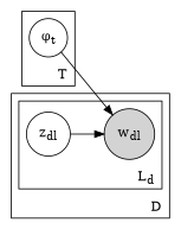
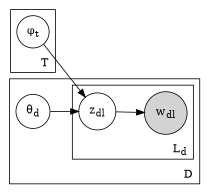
  digraph {
    rankdir=LR
    node [shape=circle]
    n1 [label=<φ<sub>t</sub>>]
    n2 [label=<w<sub>dl</sub>> style=filled]
    n3 [label=<z<sub>dl</sub>>]
+   n4 [label=<θ<sub>d</sub>>]
    subgraph cluster_1 {
      label=T
      labeljust=r
      labelloc=b
      n1
    }
    subgraph cluster_2 {
      label=D
      labeljust=r
      labelloc=b
+     n4
      subgraph cluster_3 {
        label=<L<sub>d</sub>>
        labeljust=r
        labelloc=b
        n2
        n3
      }
    }
-   n1 -> n2
+   n1 -> n3
    n3 -> n2
+   n4 -> n3
  }
